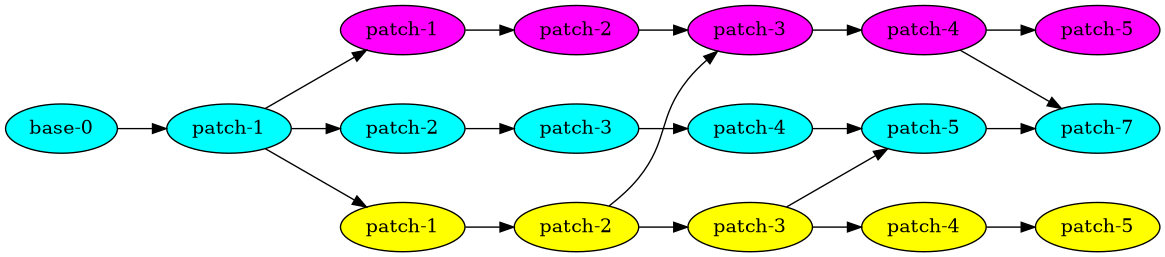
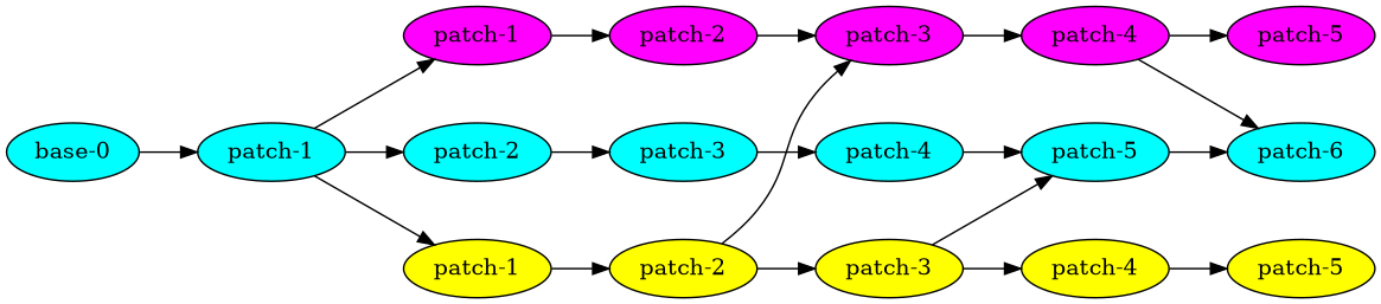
  digraph {
    bgcolor=white
    fontsize=11
    nodesep=0.5
    rankdir=LR
    node [fillcolor=cyan shape=ellipse style=filled]
    n1 [label="base-0"]
    n2 [label="patch-1"]
    n3 [label="patch-2"]
    n4 [label="patch-3"]
    n5 [label="patch-4"]
    n6 [label="patch-5"]
-   n7 [label="patch-7"]
+   n7 [label="patch-6"]
    n8 [fillcolor=magenta label="patch-1"]
    n9 [fillcolor=magenta label="patch-2"]
    n10 [fillcolor=magenta label="patch-3"]
    n11 [fillcolor=magenta label="patch-4"]
    n12 [fillcolor=magenta label="patch-5"]
    n13 [fillcolor=yellow label="patch-1"]
    n14 [fillcolor=yellow label="patch-2"]
    n15 [fillcolor=yellow label="patch-3"]
    n16 [fillcolor=yellow label="patch-4"]
    n17 [fillcolor=yellow label="patch-5"]
    subgraph sub_1 {
      n1
      n2
      n3
      n4
      n5
      n6
      n7
    }
    subgraph sub_2 {
      n8
      n9
      n10
      n11
      n12
    }
    subgraph sub_3 {
      n13
      n14
      n15
      n16
      n17
    }
    n1 -> n2
    n2 -> n3
    n2 -> n8
    n2 -> n13
    n3 -> n4
    n4 -> n5
    n5 -> n6
    n6 -> n7
    n8 -> n9
    n9 -> n10
    n10 -> n11
    n11 -> n7
    n11 -> n12
    n13 -> n14
    n14 -> n10
    n14 -> n15
    n15 -> n6
    n15 -> n16
    n16 -> n17
  }
